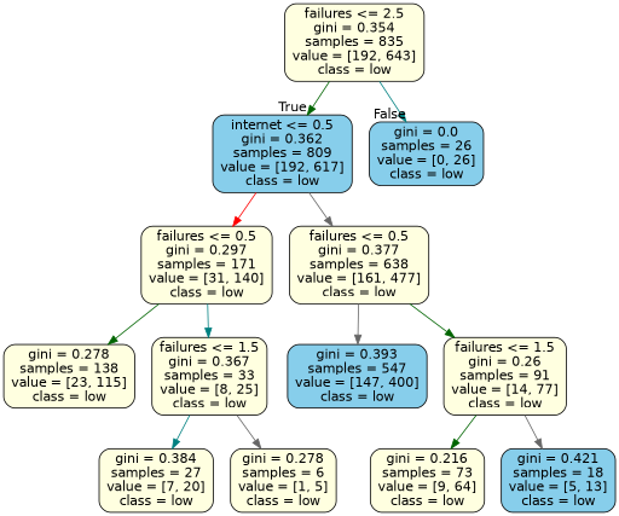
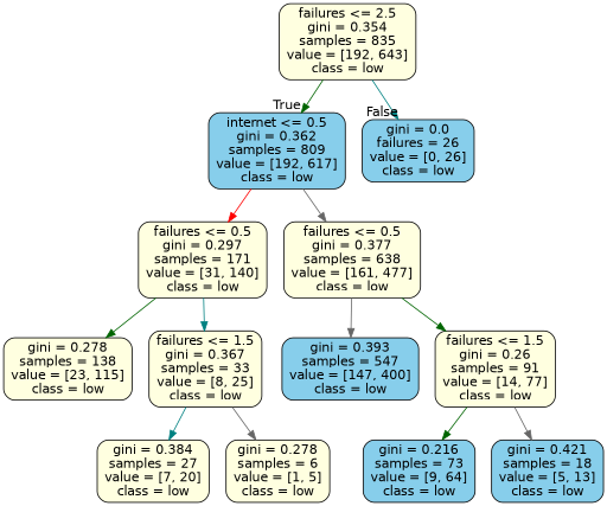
  digraph {
    node [color=black fillcolor=lightyellow fontname=helvetica shape=box style="filled, rounded"]
    edge [color=darkgreen fontname=helvetica]
    n1 [label="failures <= 2.5\ngini = 0.354\nsamples = 835\nvalue = [192, 643]\nclass = low"]
    n2 [fillcolor=skyblue label="internet <= 0.5\ngini = 0.362\nsamples = 809\nvalue = [192, 617]\nclass = low"]
-   n3 [fillcolor=skyblue label="gini = 0.0\nsamples = 26\nvalue = [0, 26]\nclass = low"]
+   n3 [fillcolor=skyblue label="gini = 0.0\nfailures = 26\nvalue = [0, 26]\nclass = low"]
    n4 [label="failures <= 0.5\ngini = 0.297\nsamples = 171\nvalue = [31, 140]\nclass = low"]
    n5 [label="failures <= 0.5\ngini = 0.377\nsamples = 638\nvalue = [161, 477]\nclass = low"]
    n6 [label="gini = 0.278\nsamples = 138\nvalue = [23, 115]\nclass = low"]
    n7 [label="failures <= 1.5\ngini = 0.367\nsamples = 33\nvalue = [8, 25]\nclass = low"]
    n8 [fillcolor=skyblue label="gini = 0.393\nsamples = 547\nvalue = [147, 400]\nclass = low"]
    n9 [label="failures <= 1.5\ngini = 0.26\nsamples = 91\nvalue = [14, 77]\nclass = low"]
    n10 [label="gini = 0.384\nsamples = 27\nvalue = [7, 20]\nclass = low"]
    n11 [label="gini = 0.278\nsamples = 6\nvalue = [1, 5]\nclass = low"]
-   n12 [label="gini = 0.216\nsamples = 73\nvalue = [9, 64]\nclass = low"]
+   n12 [fillcolor=skyblue label="gini = 0.216\nsamples = 73\nvalue = [9, 64]\nclass = low"]
    n13 [fillcolor=skyblue label="gini = 0.421\nsamples = 18\nvalue = [5, 13]\nclass = low"]
    n1 -> n2 [headlabel=True labelangle=45 labeldistance=2.5]
    n1 -> n3 [color=teal headlabel=False labelangle=-45 labeldistance=2.5]
    n2 -> n4 [color=red]
    n2 -> n5 [color=gray40]
    n4 -> n6
    n4 -> n7 [color=teal]
    n5 -> n8 [color=gray40]
    n5 -> n9
    n7 -> n10 [color=teal]
    n7 -> n11 [color=gray40]
    n9 -> n12
    n9 -> n13 [color=gray40]
  }
